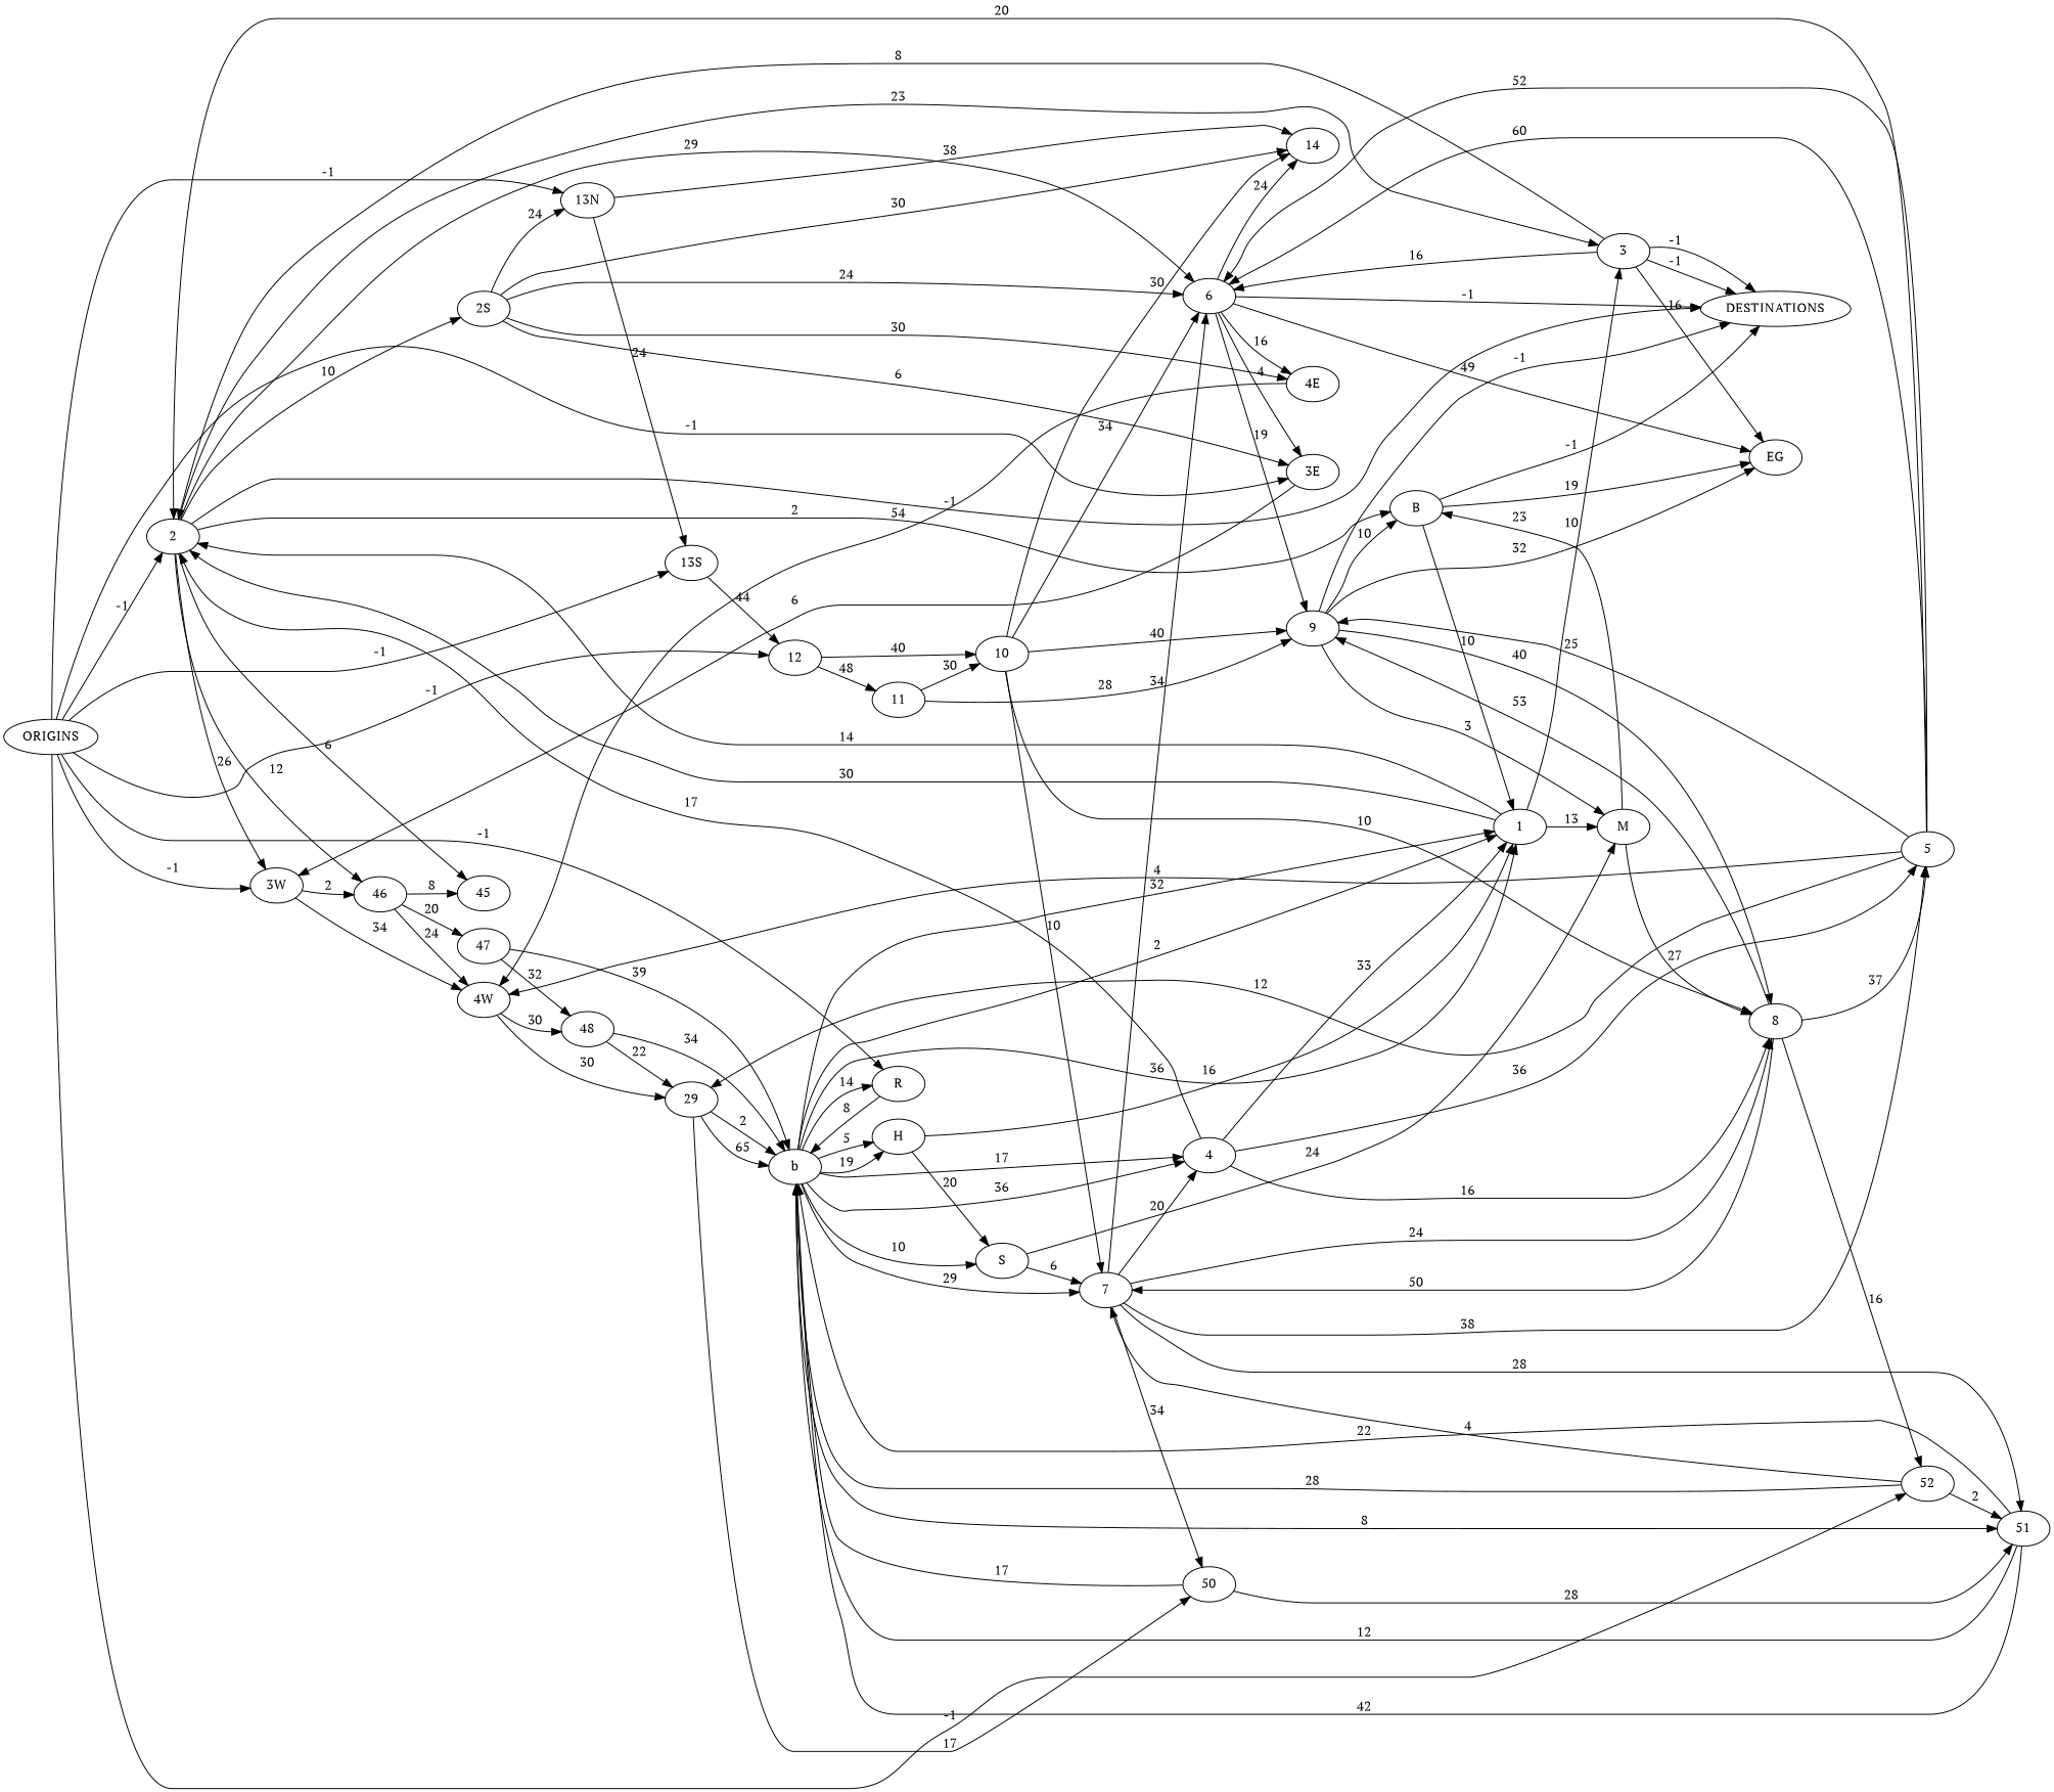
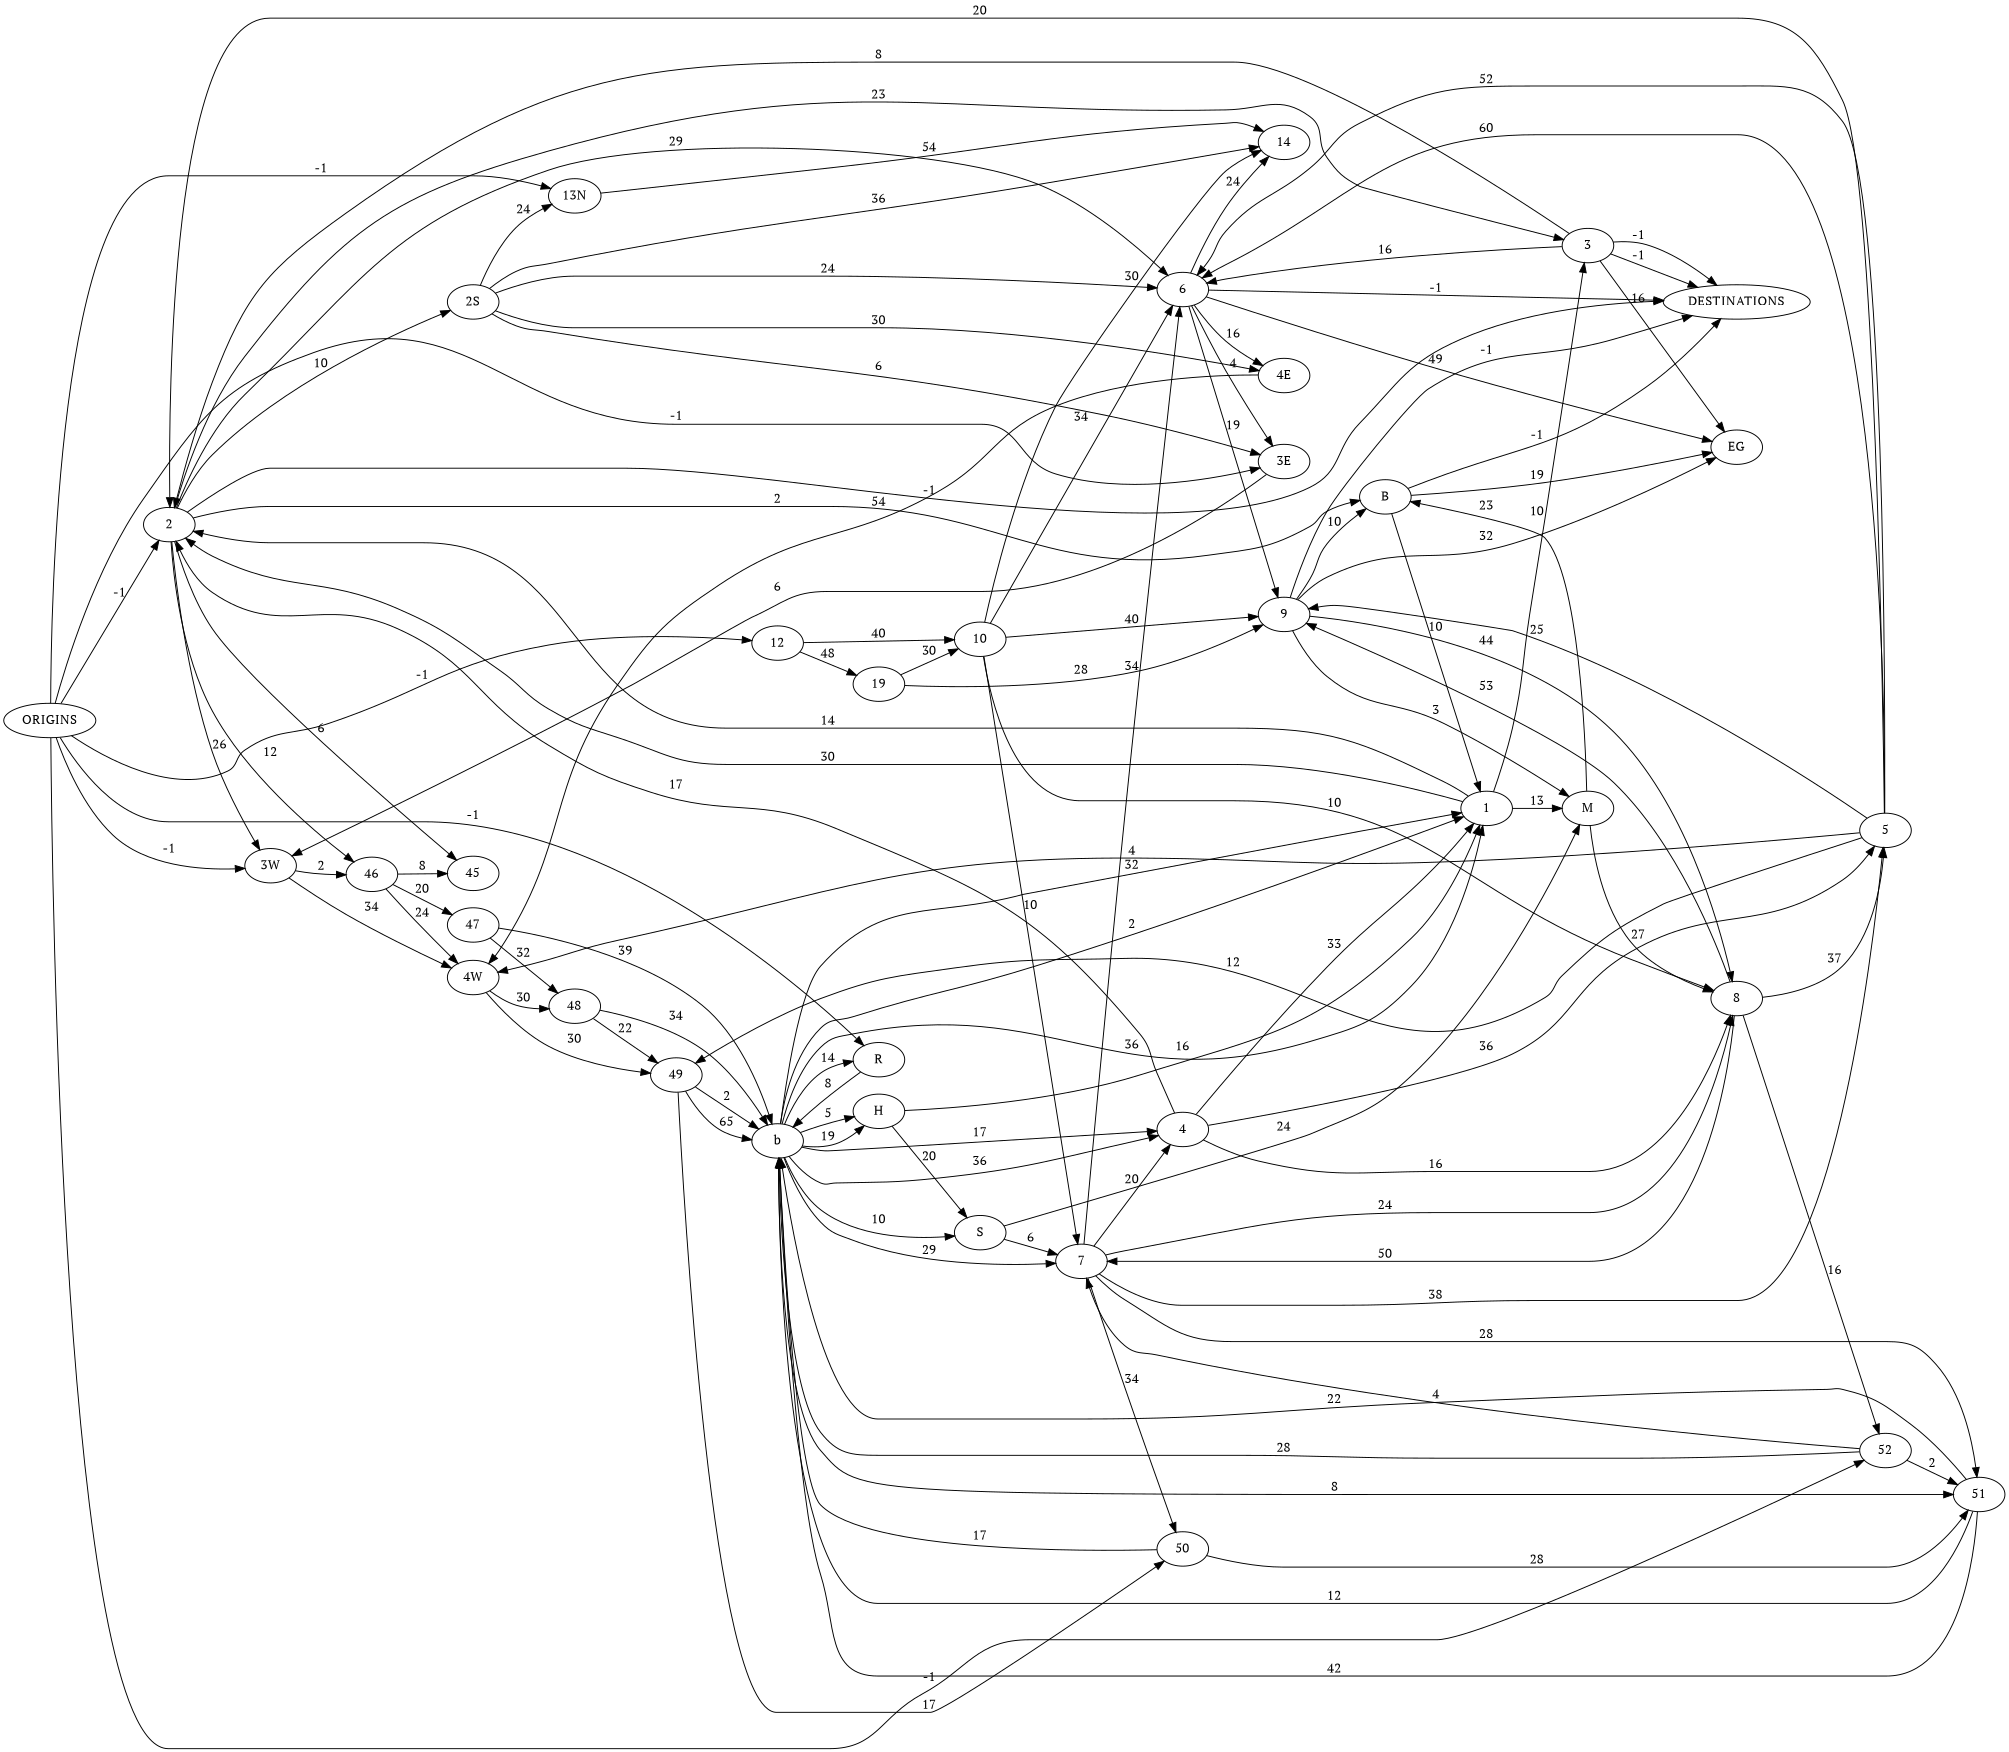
  digraph {
    fontname="PT Serif"
    rankdir=LR
    node [fontname="PT Serif"]
    edge [fontname="PT Serif"]
    ORIGINS
    2
    "3W"
    "3E"
    "13N"
-   "13S"
    12
    52
    R
    "2S"
    6
    45
    46
    3
    B
    DESTINATIONS
    "4W"
    14
    "4E"
    10
-   11
+   11 [label=19]
    7
    b
    51
    9
    EG
    47
    1
-   49 [label=29]
+   49
    48
    8
    5
    50
    4
    H
    S
    M
    ORIGINS -> 2 [label=-1]
    ORIGINS -> "3W" [label=-1]
    ORIGINS -> "3E" [label=-1]
    ORIGINS -> "13N" [label=-1]
-   ORIGINS -> "13S" [label=-1]
    ORIGINS -> 12 [label=-1]
    ORIGINS -> 52 [label=-1]
    ORIGINS -> R [label=-1]
    2 -> "3W" [label=26]
    2 -> "2S" [label=10]
    2 -> 6 [label=29]
    2 -> 45 [label=6]
    2 -> 46 [label=12]
    2 -> 3 [label=23]
    2 -> B [label=2]
    2 -> DESTINATIONS [label=-1]
    "3W" -> 46 [label=2]
    "3W" -> "4W" [label=34]
    "3E" -> "3W" [label=6]
-   "13N" -> "13S" [label=24]
-   "13N" -> 14 [label=38]
-   "13S" -> 12 [label=44]
+   "13N" -> 14 [label=54]
    12 -> 10 [label=40]
    12 -> 11 [label=48]
    52 -> 7 [label=4]
    52 -> b [label=28]
    52 -> 51 [label=2]
    R -> b [label=8]
    "2S" -> "3E" [label=6]
    "2S" -> "13N" [label=24]
    "2S" -> 6 [label=24]
-   "2S" -> 14 [label=30]
+   "2S" -> 14 [label=36]
    "2S" -> "4E" [label=30]
    6 -> "3E" [label=4]
    6 -> DESTINATIONS [label=-1]
    6 -> 14 [label=24]
    6 -> "4E" [label=16]
    6 -> 9 [label=19]
    6 -> EG [label=49]
    46 -> 45 [label=8]
    46 -> "4W" [label=24]
    46 -> 47 [label=20]
    3 -> 2 [label=8]
    3 -> 6 [label=16]
    3 -> DESTINATIONS [label=-1]
    3 -> DESTINATIONS [label=-1]
    3 -> EG [label=16]
    B -> DESTINATIONS [label=-1]
    B -> EG [label=19]
    B -> 1 [label=10]
    "4W" -> 49 [label=30]
    "4W" -> 48 [label=30]
    "4E" -> "4W" [label=54]
    10 -> 6 [label=34]
    10 -> 14 [label=30]
    10 -> 7 [label=10]
    10 -> 9 [label=40]
    10 -> 8 [label=10]
    11 -> 10 [label=30]
    11 -> 9 [label=28]
    7 -> 6 [label=34]
    7 -> 51 [label=28]
    7 -> 8 [label=24]
    7 -> 5 [label=38]
    7 -> 50 [label=34]
    7 -> 4 [label=20]
    b -> R [label=14]
    b -> 7 [label=29]
    b -> 51 [label=8]
    b -> 1 [label=36]
    b -> 1 [label=32]
    b -> 1 [label=2]
    b -> 4 [label=36]
    b -> 4 [label=17]
    b -> H [label=5]
    b -> H [label=19]
    b -> S [label=10]
    51 -> b [label=12]
    51 -> b [label=42]
    51 -> b [label=22]
    9 -> B [label=10]
    9 -> DESTINATIONS [label=-1]
    9 -> EG [label=32]
-   9 -> 8 [label=40]
+   9 -> 8 [label=44]
    9 -> M [label=3]
    47 -> b [label=39]
    47 -> 48 [label=32]
    1 -> 2 [label=30]
    1 -> 2 [label=14]
    1 -> 3 [label=10]
    1 -> M [label=13]
    49 -> b [label=2]
    49 -> b [label=65]
    49 -> 50 [label=17]
    48 -> b [label=34]
    48 -> 49 [label=22]
    8 -> 52 [label=16]
    8 -> 7 [label=50]
    8 -> 9 [label=53]
    8 -> 5 [label=37]
    5 -> 2 [label=20]
    5 -> 6 [label=52]
    5 -> 6 [label=60]
    5 -> "4W" [label=4]
    5 -> 9 [label=25]
    5 -> 49 [label=12]
    50 -> b [label=17]
    50 -> 51 [label=28]
    4 -> 2 [label=17]
    4 -> 1 [label=33]
    4 -> 8 [label=16]
    4 -> 5 [label=36]
    H -> 1 [label=16]
    H -> S [label=20]
    S -> 7 [label=6]
    S -> M [label=24]
    M -> B [label=23]
    M -> 8 [label=27]
  }
